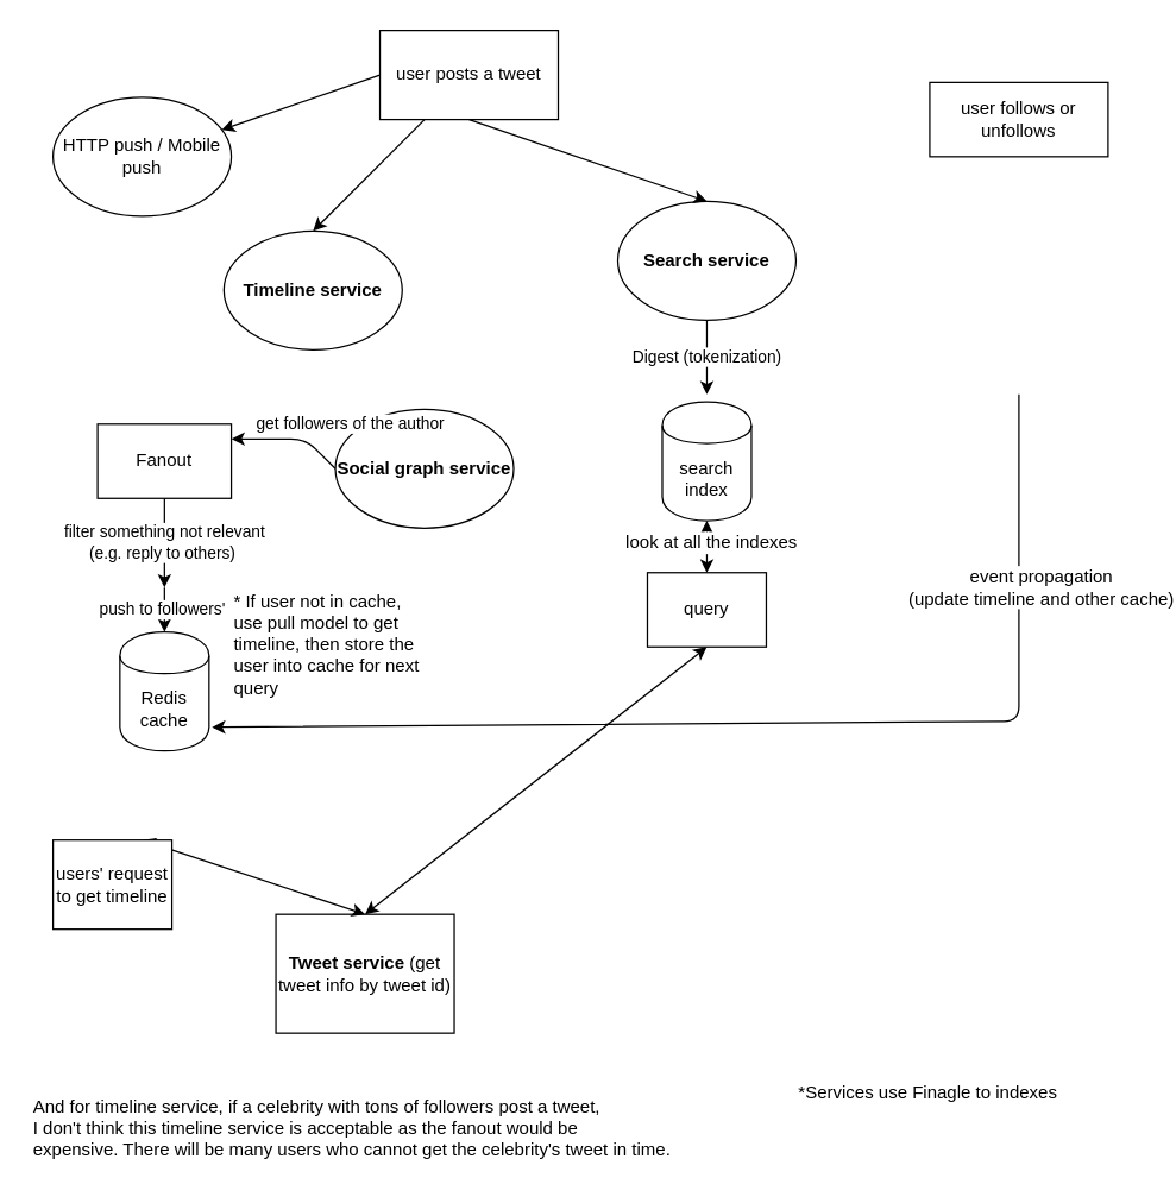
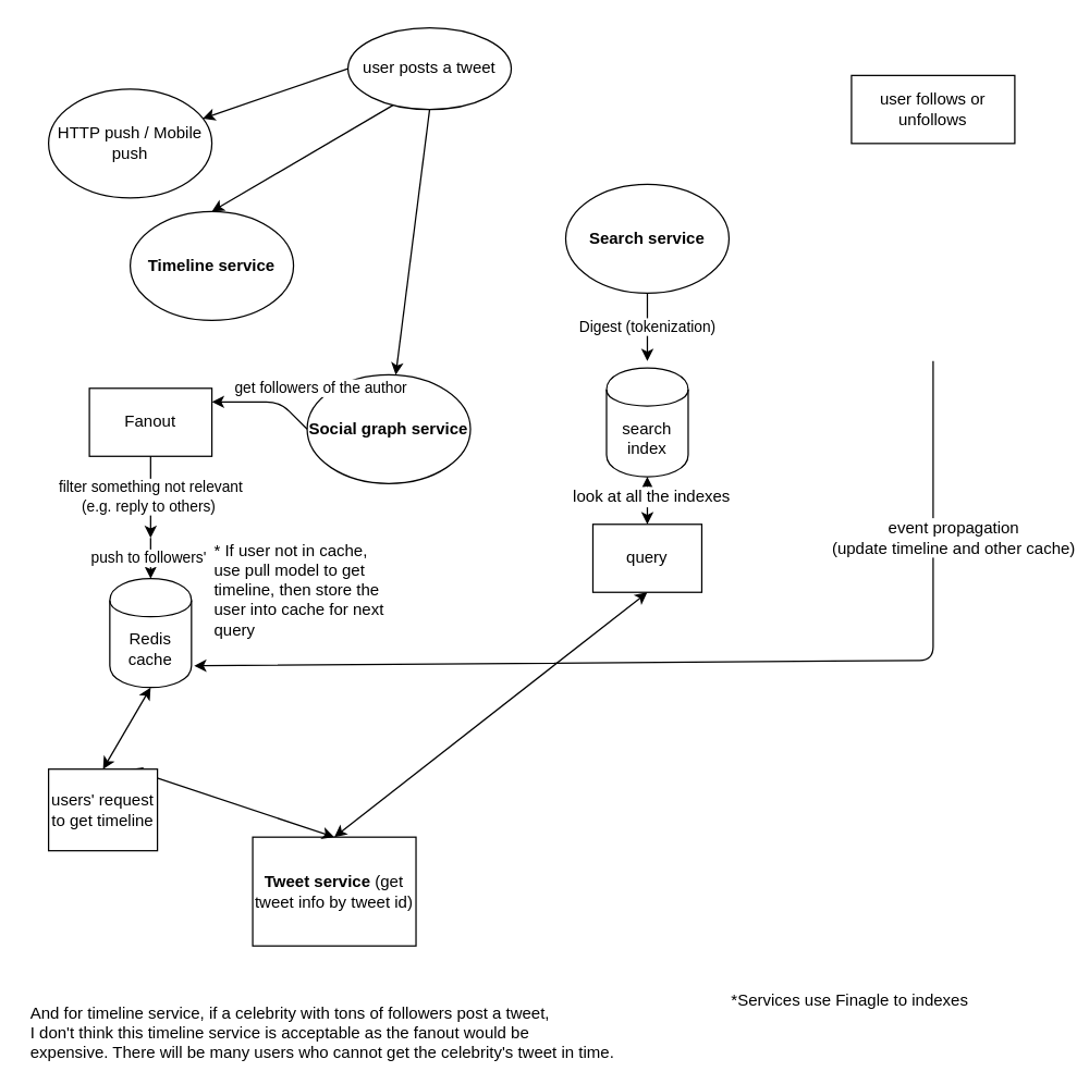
  <mxCell id="0" />
  <mxCell id="1" parent="0" />
- <mxCell id="2" value="user posts a tweet&lt;br&gt;" style="rounded=0;whiteSpace=wrap;html=1;" vertex="1" parent="1"><mxGeometry x="255" y="20" width="120" height="60" as="geometry" /></mxCell>
- <mxCell id="3" value="&lt;b&gt;Timeline service&lt;/b&gt;" style="ellipse;whiteSpace=wrap;html=1;" vertex="1" parent="1"><mxGeometry x="150" y="155" width="120" height="80" as="geometry" /></mxCell>
+ <mxCell id="2" value="user posts a tweet&lt;br&gt;" style="ellipse;whiteSpace=wrap;html=1;" vertex="1" parent="1"><mxGeometry x="255" y="20" width="120" height="60" as="geometry" /></mxCell>
+ <mxCell id="3" value="&lt;b&gt;Timeline service&lt;/b&gt;" style="ellipse;whiteSpace=wrap;html=1;" vertex="1" parent="1"><mxGeometry x="95" y="155" width="120" height="80" as="geometry" /></mxCell>
  <mxCell id="4" value="&lt;b&gt;Search service&lt;/b&gt;&lt;br&gt;" style="ellipse;whiteSpace=wrap;html=1;" vertex="1" parent="1"><mxGeometry x="415" y="135" width="120" height="80" as="geometry" /></mxCell>
  <mxCell id="5" value="&lt;b&gt;Social graph service&lt;/b&gt;&lt;br&gt;" style="ellipse;whiteSpace=wrap;html=1;" vertex="1" parent="1"><mxGeometry x="225" y="275" width="120" height="80" as="geometry" /></mxCell>
  <mxCell id="6" value="get followers of the author&lt;br&gt;" style="endArrow=classic;html=1;exitX=0;exitY=0.5;exitDx=0;exitDy=0;" edge="1" parent="1" source="5"><mxGeometry x="-0.639" y="-28" width="50" height="50" relative="1" as="geometry"><mxPoint x="95" y="425" as="sourcePoint" /><mxPoint x="155" y="295" as="targetPoint" /><Array as="points"><mxPoint x="205" y="295" /></Array><mxPoint as="offset" /></mxGeometry></mxCell>
  <mxCell id="7" value="Fanout&lt;br&gt;" style="rounded=0;whiteSpace=wrap;html=1;" vertex="1" parent="1"><mxGeometry x="65" y="285" width="90" height="50" as="geometry" /></mxCell>
  <mxCell id="8" value="" style="endArrow=classic;html=1;entryX=0.5;entryY=0;entryDx=0;entryDy=0;exitX=0.25;exitY=1;exitDx=0;exitDy=0;" edge="1" parent="1" source="2" target="3"><mxGeometry width="50" height="50" relative="1" as="geometry"><mxPoint x="305" y="105" as="sourcePoint" /><mxPoint x="245" y="155" as="targetPoint" /></mxGeometry></mxCell>
- <mxCell id="9" value="" style="endArrow=classic;html=1;entryX=0.5;entryY=0;entryDx=0;entryDy=0;exitX=0.5;exitY=1;exitDx=0;exitDy=0;" edge="1" parent="1" source="2" target="4"><mxGeometry width="50" height="50" relative="1" as="geometry"><mxPoint x="385" y="105" as="sourcePoint" /><mxPoint x="325" y="155" as="targetPoint" /></mxGeometry></mxCell>
+ <mxCell id="9" value="" style="endArrow=classic;html=1;exitX=0.5;exitY=1;exitDx=0;exitDy=0;" edge="1" parent="1" source="2" target="5"><mxGeometry width="50" height="50" relative="1" as="geometry"><mxPoint x="385" y="105" as="sourcePoint" /><mxPoint x="325" y="155" as="targetPoint" /></mxGeometry></mxCell>
  <mxCell id="10" value="Digest (tokenization)&lt;br&gt;" style="endArrow=classic;html=1;exitX=0.5;exitY=1;exitDx=0;exitDy=0;" edge="1" parent="1" source="4"><mxGeometry width="50" height="50" relative="1" as="geometry"><mxPoint x="450" y="275" as="sourcePoint" /><mxPoint x="475" y="265" as="targetPoint" /></mxGeometry></mxCell>
  <mxCell id="11" value="Redis cache" style="shape=cylinder;whiteSpace=wrap;html=1;boundedLbl=1;backgroundOutline=1;" vertex="1" parent="1"><mxGeometry x="80" y="425" width="60" height="80" as="geometry" /></mxCell>
  <mxCell id="12" value="push to followers'&amp;nbsp;&lt;br&gt;" style="endArrow=classic;html=1;" edge="1" parent="1" target="11"><mxGeometry width="50" height="50" relative="1" as="geometry"><mxPoint x="110" y="395" as="sourcePoint" /><mxPoint x="110" y="405" as="targetPoint" /></mxGeometry></mxCell>
  <mxCell id="13" value="* If user not in cache, &lt;br&gt;use pull model to get &lt;br&gt;timeline, then store the &lt;br&gt;user into cache for next &lt;br&gt;query&lt;br&gt;" style="text;html=1;resizable=0;points=[];autosize=1;align=left;verticalAlign=top;spacingTop=-4;" vertex="1" parent="1"><mxGeometry x="155" y="395" width="140" height="70" as="geometry" /></mxCell>
  <mxCell id="14" value="search index" style="shape=cylinder;whiteSpace=wrap;html=1;boundedLbl=1;backgroundOutline=1;" vertex="1" parent="1"><mxGeometry x="445" y="270" width="60" height="80" as="geometry" /></mxCell>
  <mxCell id="15" value="query" style="rounded=0;whiteSpace=wrap;html=1;" vertex="1" parent="1"><mxGeometry x="435" y="385" width="80" height="50" as="geometry" /></mxCell>
  <mxCell id="16" value="" style="endArrow=classic;startArrow=classic;html=1;exitX=0.5;exitY=1;exitDx=0;exitDy=0;" edge="1" parent="1" source="14"><mxGeometry width="50" height="50" relative="1" as="geometry"><mxPoint x="505" y="360" as="sourcePoint" /><mxPoint x="475" y="385" as="targetPoint" /></mxGeometry></mxCell>
  <mxCell id="17" value="look at all the indexes" style="text;html=1;resizable=0;points=[];align=center;verticalAlign=middle;labelBackgroundColor=#ffffff;" vertex="1" connectable="0" parent="16"><mxGeometry x="-0.2" y="2" relative="1" as="geometry"><mxPoint as="offset" /></mxGeometry></mxCell>
  <mxCell id="18" value="&lt;b&gt;Tweet service&lt;/b&gt; (get tweet info by tweet id)" style="whiteSpace=wrap;html=1;rounded=0;" vertex="1" parent="1"><mxGeometry x="185" y="615" width="120" height="80" as="geometry" /></mxCell>
  <mxCell id="19" value="" style="endArrow=classic;startArrow=classic;html=1;exitX=0.5;exitY=0;exitDx=0;exitDy=0;entryX=0.75;entryY=0;entryDx=0;entryDy=0;" edge="1" parent="1" source="18" target="20"><mxGeometry width="50" height="50" relative="1" as="geometry"><mxPoint x="190" y="615" as="sourcePoint" /><mxPoint x="95" y="595" as="targetPoint" /></mxGeometry></mxCell>
  <mxCell id="20" value="users' request to get timeline" style="rounded=0;whiteSpace=wrap;html=1;" vertex="1" parent="1"><mxGeometry x="35" y="565" width="80" height="60" as="geometry" /></mxCell>
+ <mxCell id="21" value="" style="endArrow=classic;startArrow=classic;html=1;entryX=0.5;entryY=1;entryDx=0;entryDy=0;exitX=0.5;exitY=0;exitDx=0;exitDy=0;" edge="1" parent="1" source="20" target="11"><mxGeometry width="50" height="50" relative="1" as="geometry"><mxPoint x="55" y="565" as="sourcePoint" /><mxPoint x="105" y="515" as="targetPoint" /></mxGeometry></mxCell>
  <mxCell id="22" value="" style="endArrow=classic;startArrow=classic;html=1;exitX=0.5;exitY=0;exitDx=0;exitDy=0;entryX=0.5;entryY=1;entryDx=0;entryDy=0;" edge="1" parent="1" source="18" target="15"><mxGeometry width="50" height="50" relative="1" as="geometry"><mxPoint x="415" y="485" as="sourcePoint" /><mxPoint x="465" y="435" as="targetPoint" /></mxGeometry></mxCell>
  <mxCell id="23" value="" style="endArrow=classic;html=1;exitX=0;exitY=0.5;exitDx=0;exitDy=0;" edge="1" parent="1" source="2" target="24"><mxGeometry width="50" height="50" relative="1" as="geometry"><mxPoint x="375" y="100" as="sourcePoint" /><mxPoint x="525" y="45" as="targetPoint" /></mxGeometry></mxCell>
  <mxCell id="24" value="HTTP push / Mobile push" style="ellipse;whiteSpace=wrap;html=1;" vertex="1" parent="1"><mxGeometry x="35" y="65" width="120" height="80" as="geometry" /></mxCell>
  <mxCell id="25" value="And for timeline service, if a celebrity with tons of followers post a tweet,&lt;br&gt;I don't think this timeline service is acceptable as the fanout&amp;nbsp;would be&amp;nbsp;&lt;br&gt;expensive. There will be many users who cannot get the celebrity's tweet in time.&amp;nbsp;&lt;br&gt;" style="text;html=1;resizable=0;points=[];autosize=1;align=left;verticalAlign=top;spacingTop=-4;" vertex="1" parent="1"><mxGeometry x="20" y="735" width="450" height="40" as="geometry" /></mxCell>
  <mxCell id="26" value="user follows or unfollows" style="rounded=0;whiteSpace=wrap;html=1;" vertex="1" parent="1"><mxGeometry x="625" y="55" width="120" height="50" as="geometry" /></mxCell>
  <mxCell id="27" value="" style="endArrow=classic;html=1;entryX=1.033;entryY=0.8;entryDx=0;entryDy=0;entryPerimeter=0;" edge="1" parent="1" target="11"><mxGeometry width="50" height="50" relative="1" as="geometry"><mxPoint x="685" y="265" as="sourcePoint" /><mxPoint x="685" y="515" as="targetPoint" /><Array as="points"><mxPoint x="685" y="485" /></Array></mxGeometry></mxCell>
  <mxCell id="28" value="event propagation&lt;br&gt;(update timeline and other cache)&lt;br&gt;" style="text;html=1;resizable=0;points=[];align=center;verticalAlign=middle;labelBackgroundColor=#ffffff;" vertex="1" connectable="0" parent="27"><mxGeometry x="0.08" y="1" relative="1" as="geometry"><mxPoint x="206" y="-92.5" as="offset" /></mxGeometry></mxCell>
  <mxCell id="29" value="filter something not relevant &lt;br&gt;(e.g. reply to others)&amp;nbsp;" style="endArrow=classic;html=1;exitX=0.5;exitY=1;exitDx=0;exitDy=0;" edge="1" parent="1" source="7"><mxGeometry width="50" height="50" relative="1" as="geometry"><mxPoint x="85" y="375" as="sourcePoint" /><mxPoint x="110" y="395" as="targetPoint" /></mxGeometry></mxCell>
  <mxCell id="30" value="*Services use Finagle to indexes" style="text;html=1;resizable=0;points=[];autosize=1;align=left;verticalAlign=top;spacingTop=-4;" vertex="1" parent="1"><mxGeometry x="535" y="725" width="220" height="20" as="geometry" /></mxCell>
